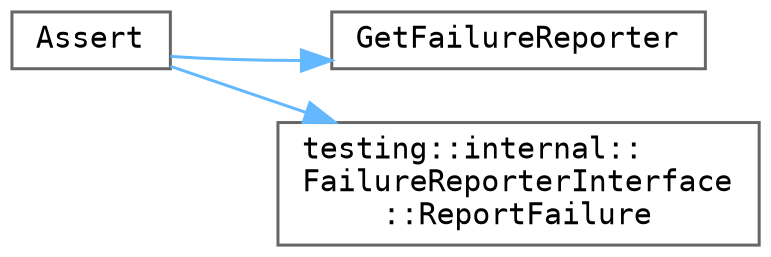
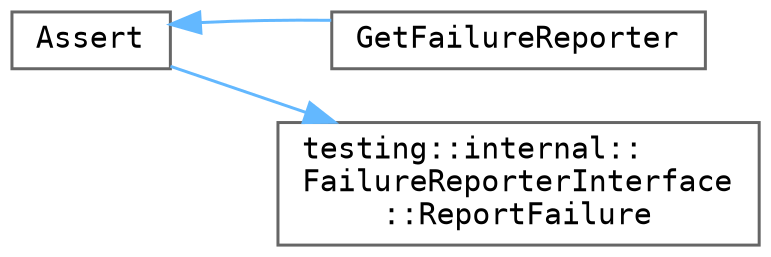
  digraph {
    fontname="DejaVu Sans Mono"
    rankdir=LR
    node [color=grey40 fillcolor=white fontname="DejaVu Sans Mono" fontsize=10 shape=box style=filled]
    edge [color=steelblue1 fontname="DejaVu Sans Mono" fontsize=10 labelfontname=Helvetica labelfontsize=10 style=solid]
    n1 [height=0.2 label=Assert width=0.4]
    n2 [height=0.2 label=GetFailureReporter width=0.4]
    n3 [height=0.2 label="testing::internal::\lFailureReporterInterface\l::ReportFailure" width=0.4]
-   n1 -> n2
+   n2 -> n1
    n1 -> n3
  }
